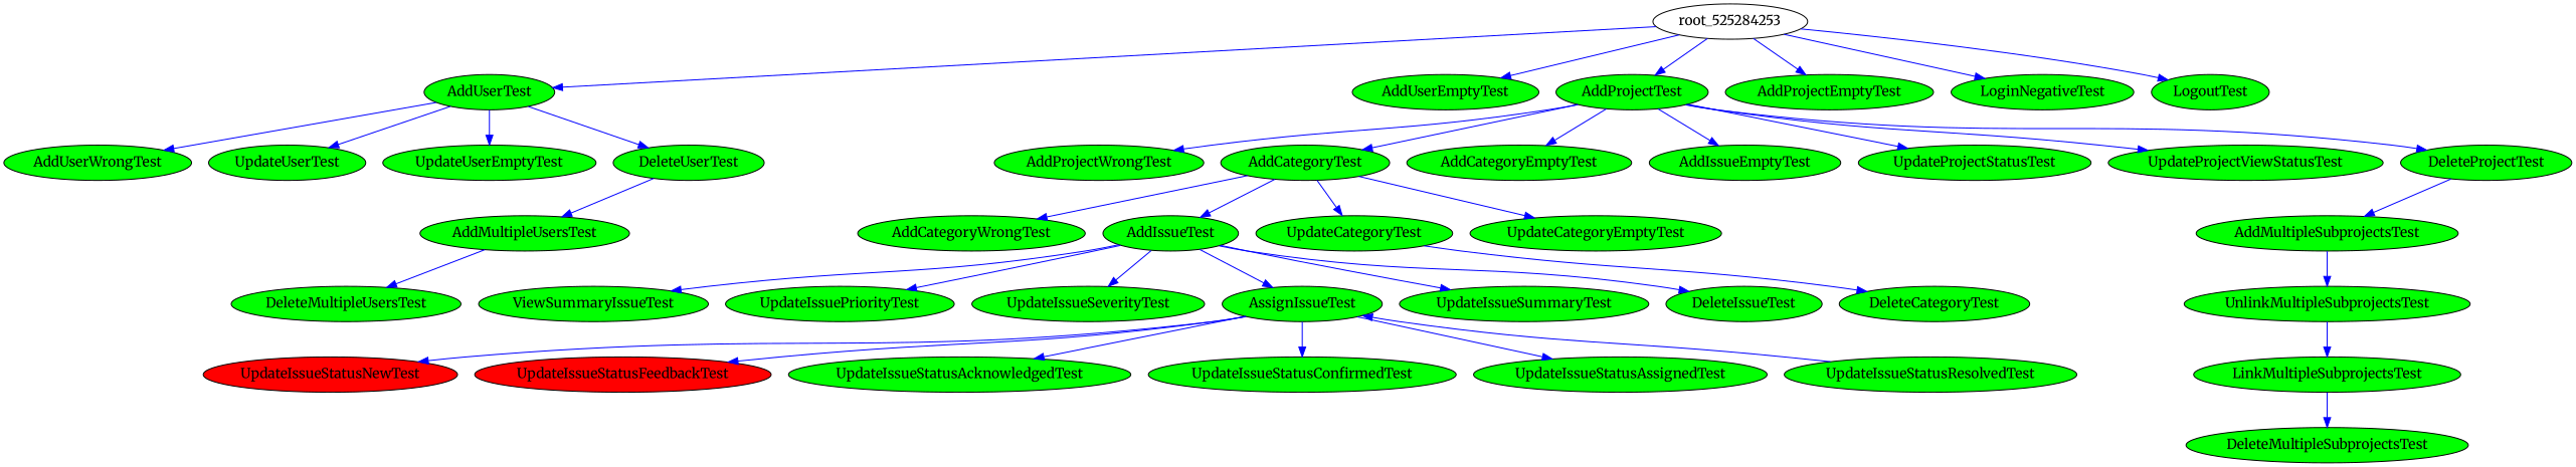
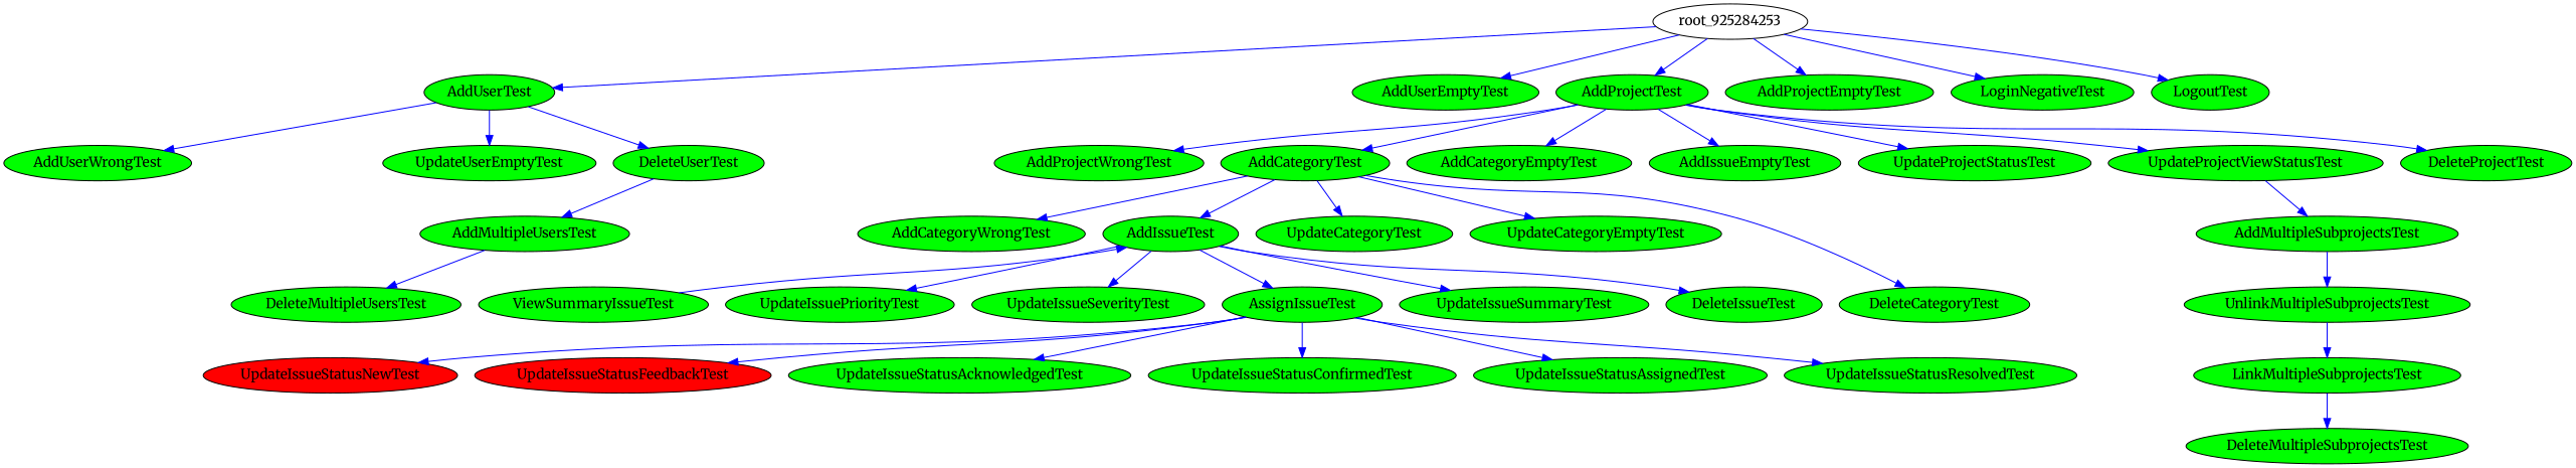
  strict digraph {
    fontname=Merriweather
    node [fontname=Merriweather fillcolor=green fontcolor=black style=filled]
    edge [color=blue fontname=Merriweather]
-   root_925284253 [color=black label=root_525284253 fillcolor="" fontcolor="" style=""]
+   root_925284253 [color=black fillcolor="" fontcolor="" style=""]
    n2 [label=AddUserTest]
    n3 [label=AddUserEmptyTest]
    n4 [label=AddProjectTest]
    n5 [label=AddProjectEmptyTest]
    n6 [label=LoginNegativeTest]
    n7 [label=LogoutTest]
    n8 [label=AddUserWrongTest]
-   n9 [label=UpdateUserTest]
    n10 [label=UpdateUserEmptyTest]
    n11 [label=DeleteUserTest]
    n12 [label=AddProjectWrongTest]
    n13 [label=AddCategoryTest]
    n14 [label=AddCategoryEmptyTest]
    n15 [label=AddIssueEmptyTest]
    n16 [label=UpdateProjectStatusTest]
    n17 [label=UpdateProjectViewStatusTest]
    n18 [label=DeleteProjectTest]
    n19 [label=AddMultipleUsersTest]
    n20 [label=AddCategoryWrongTest]
    n21 [label=AddIssueTest]
    n22 [label=UpdateCategoryTest]
    n23 [label=UpdateCategoryEmptyTest]
    n24 [label=DeleteCategoryTest]
    n25 [label=AddMultipleSubprojectsTest]
    n26 [label=DeleteMultipleUsersTest]
    n27 [label=ViewSummaryIssueTest]
    n28 [label=UpdateIssuePriorityTest]
    n29 [label=UpdateIssueSeverityTest]
    n30 [label=AssignIssueTest]
    n31 [label=UpdateIssueSummaryTest]
    n32 [label=DeleteIssueTest]
    n33 [label=UnlinkMultipleSubprojectsTest]
    n34 [fillcolor=red label=UpdateIssueStatusNewTest]
    n35 [fillcolor=red label=UpdateIssueStatusFeedbackTest]
    n36 [label=UpdateIssueStatusAcknowledgedTest]
    n37 [label=UpdateIssueStatusConfirmedTest]
    n38 [label=UpdateIssueStatusAssignedTest]
    n39 [label=UpdateIssueStatusResolvedTest]
    n40 [label=LinkMultipleSubprojectsTest]
    n41 [label=DeleteMultipleSubprojectsTest]
    root_925284253 -> n2
    root_925284253 -> n3
    root_925284253 -> n4
    root_925284253 -> n5
    root_925284253 -> n6
    root_925284253 -> n7
    n2 -> n8
-   n2 -> n9
    n2 -> n10
    n2 -> n11
    n4 -> n12
    n4 -> n13
    n4 -> n14
    n4 -> n15
    n4 -> n16
    n4 -> n17
    n4 -> n18
    n11 -> n19
    n13 -> n20
    n13 -> n21
    n13 -> n22
    n13 -> n23
-   n22 -> n24
-   n18 -> n25
+   n13 -> n24
+   n17 -> n25
    n19 -> n26
-   n21 -> n27
+   n27 -> n21
    n21 -> n28
    n21 -> n29
    n21 -> n30
    n21 -> n31
    n21 -> n32
    n25 -> n33
    n30 -> n34
    n30 -> n35
    n30 -> n36
    n30 -> n37
    n30 -> n38
-   n39 -> n30
+   n30 -> n39
    n33 -> n40
    n40 -> n41
  }
